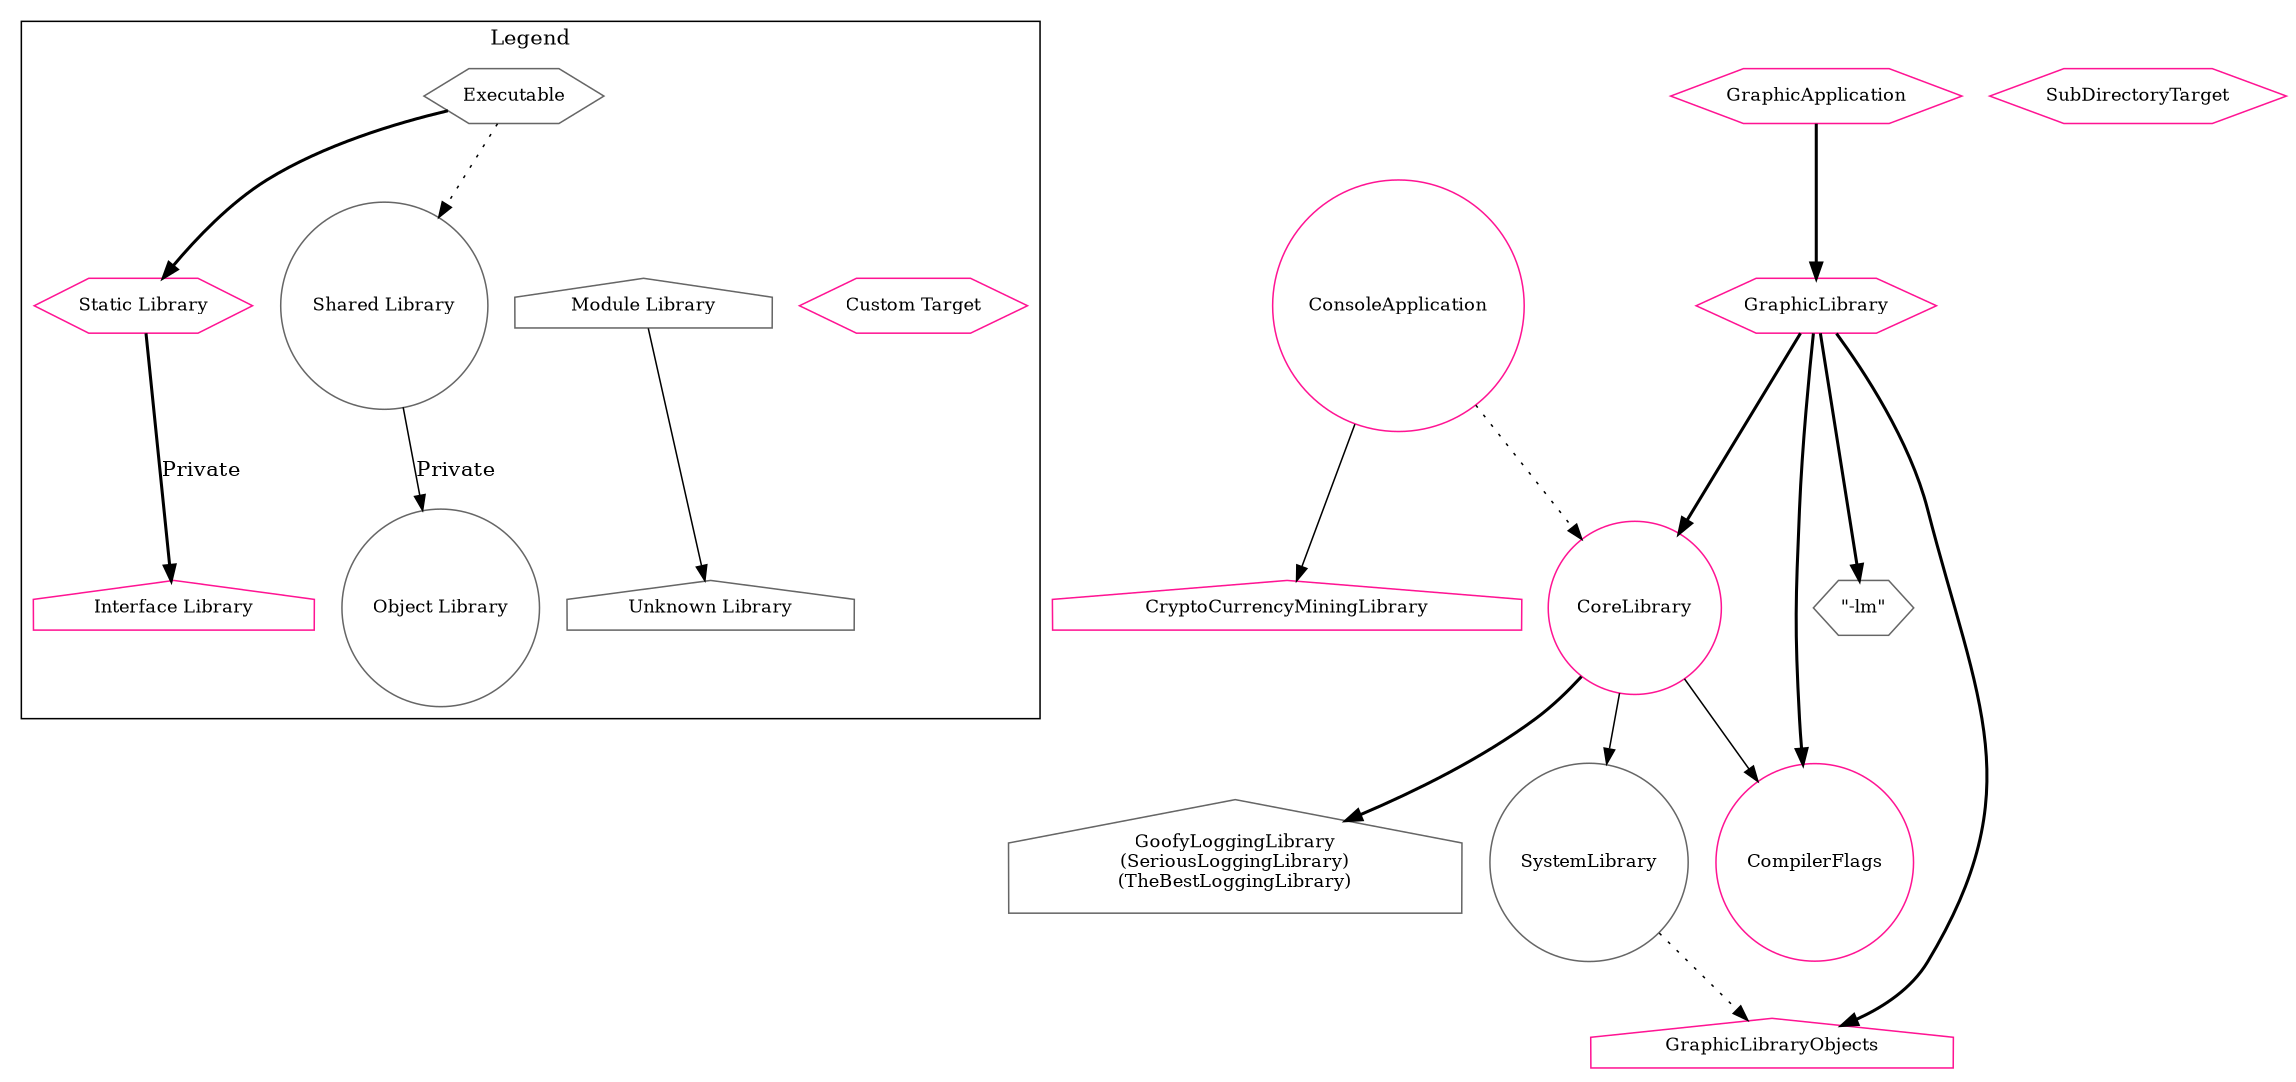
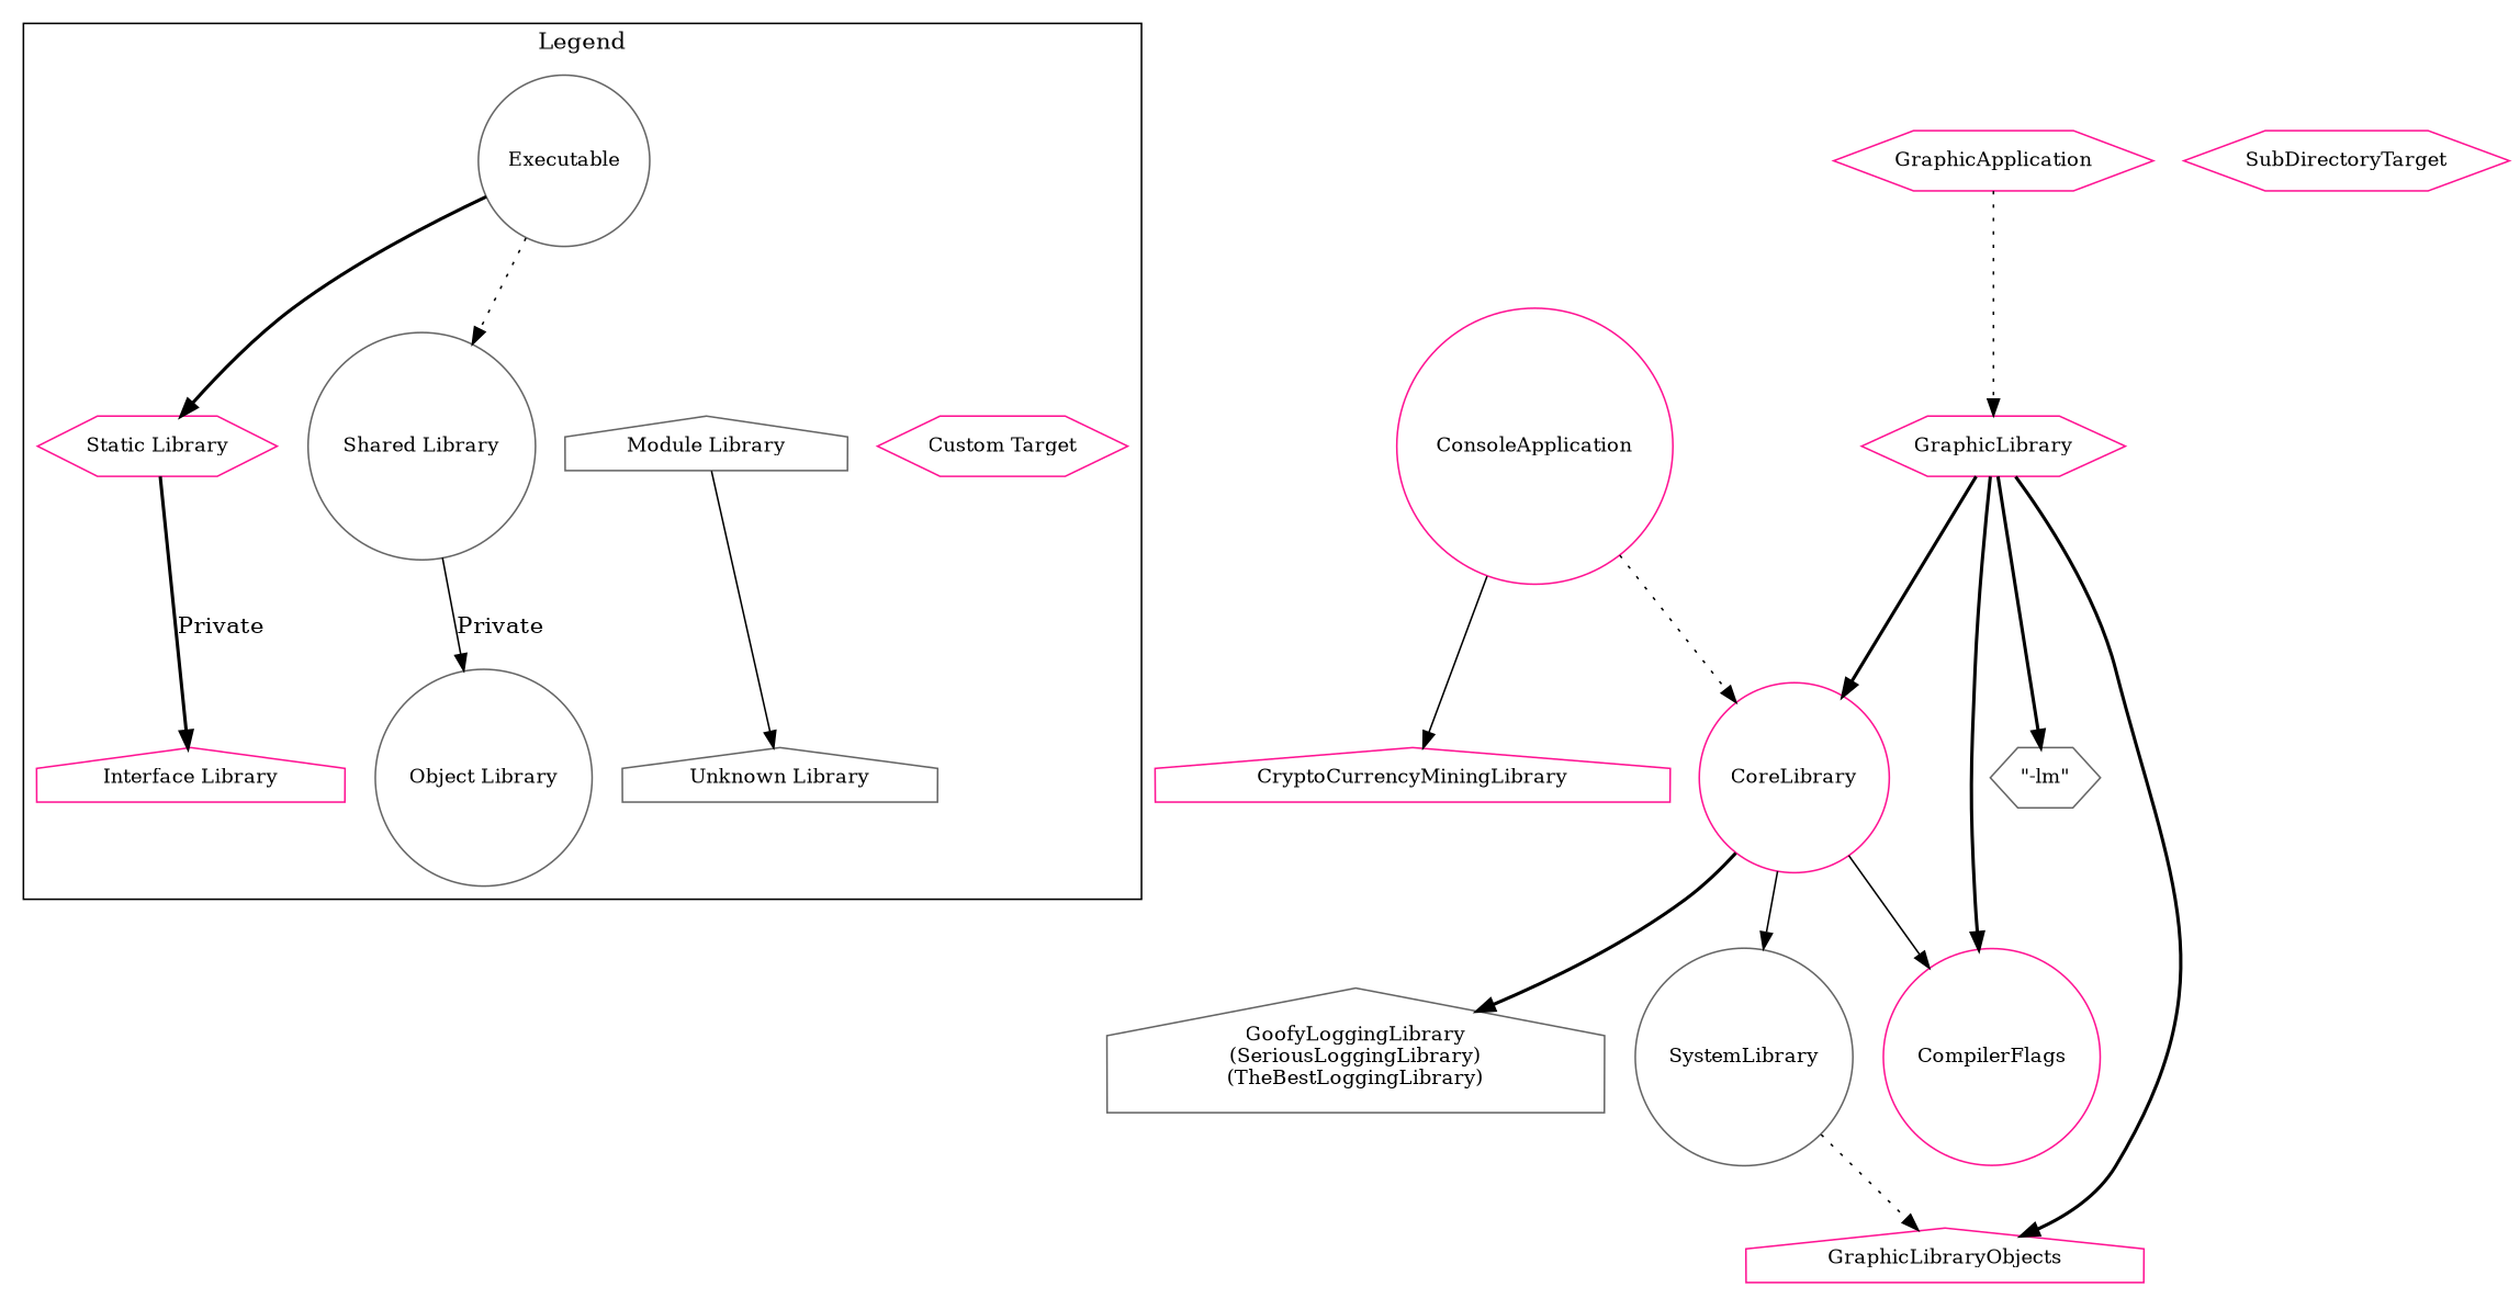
  digraph {
    node [color=deeppink fontsize=12 shape=hexagon]
    edge [style=bold]
-   n1 [color=gray40 label=Executable]
+   n1 [color=gray40 label=Executable shape=circle]
    n2 [label="Static Library"]
    n3 [color=gray40 label="Shared Library" shape=circle]
    n4 [color=gray40 label="Module Library" shape=house]
    n5 [label="Custom Target"]
    n6 [label="Interface Library" shape=house]
    n7 [color=gray40 label="Object Library" shape=circle]
    n8 [color=gray40 label="Unknown Library" shape=house]
    n9 [label=CompilerFlags shape=circle]
    n10 [label=ConsoleApplication shape=circle]
    n11 [label=CoreLibrary shape=circle]
    n12 [label=CryptoCurrencyMiningLibrary shape=house]
    n13 [color=gray40 label="GoofyLoggingLibrary\n(SeriousLoggingLibrary)\n(TheBestLoggingLibrary)" shape=house]
    n14 [color=gray40 label=SystemLibrary shape=circle]
    n15 [label=GraphicLibraryObjects shape=house]
    n16 [label=GraphicApplication]
    n17 [label=GraphicLibrary]
    n18 [color=gray40 label="\"-lm\""]
    n19 [label=SubDirectoryTarget]
    subgraph cluster_1 {
      color=black
      label=Legend
      n1
      n2
      n3
      n4
      n5
      n6
      n7
      n8
    }
    n1 -> n2
    n1 -> n3 [style=dotted]
    n1 -> n4 [style=invis]
    n1 -> n5 [style=invis]
    n2 -> n6 [label=Private]
    n3 -> n7 [label=Private style=solid]
    n4 -> n8 [style=solid]
    n10 -> n11 [style=dotted]
    n10 -> n12 [style=solid]
    n11 -> n9 [style=solid]
    n11 -> n13
    n11 -> n14 [style=solid]
    n14 -> n15 [style=dotted]
-   n16 -> n17
+   n16 -> n17 [style=dotted]
    n17 -> n9
    n17 -> n11
    n17 -> n15
    n17 -> n18
  }
